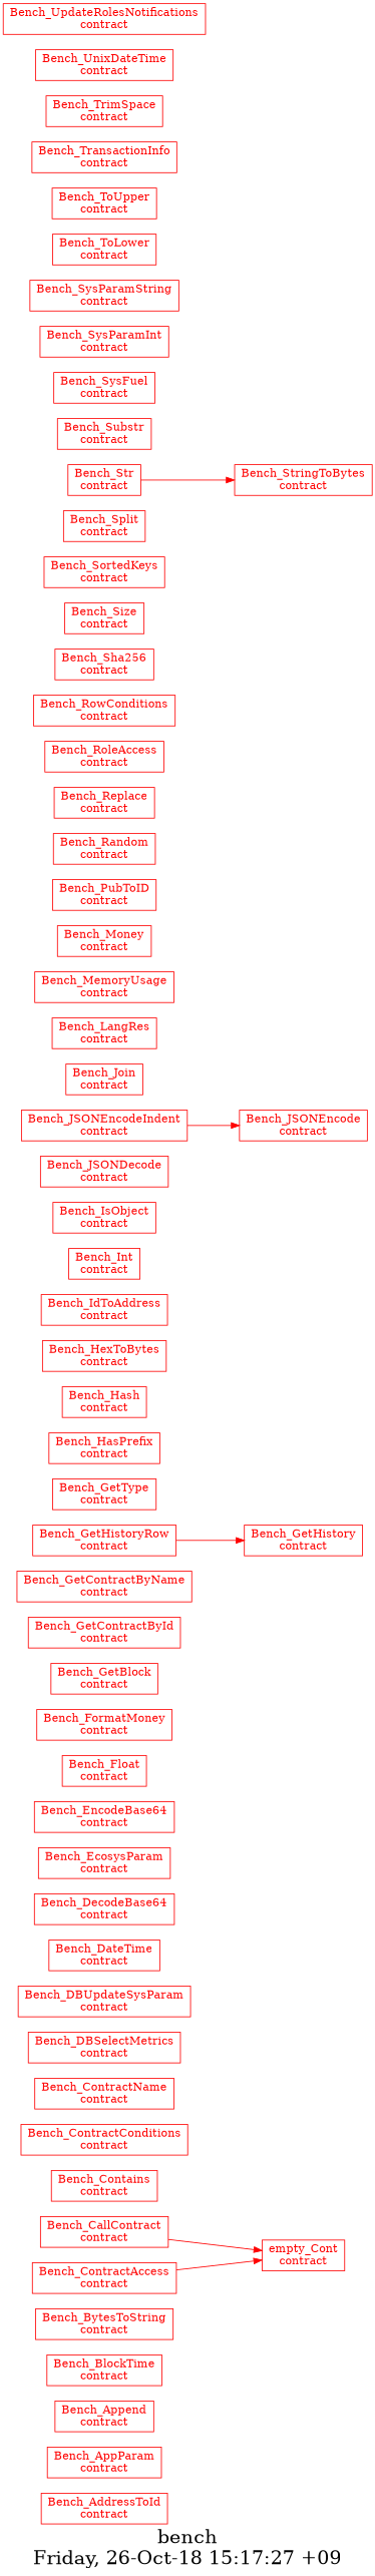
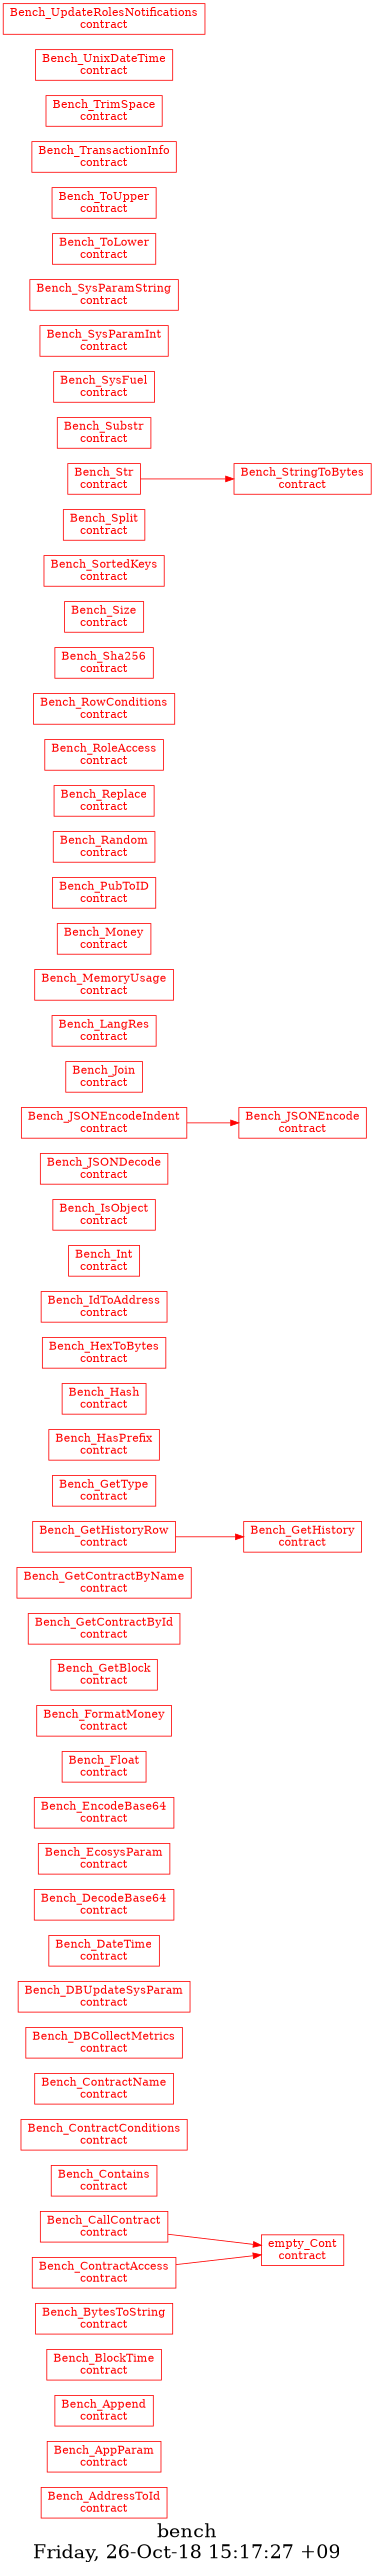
  digraph {
    fontsize=24
    label="bench\nFriday, 26-Oct-18 15:17:27 +09"
    nojustify=true
    ordering=out
    rankdir=LR
    node [color=red fontcolor=red group=contracts shape=record]
    edge [color=red]
    "Bench_AddressToId\ncontract"
    "Bench_AppParam\ncontract"
    "Bench_Append\ncontract"
    "Bench_BlockTime\ncontract"
    "Bench_BytesToString\ncontract"
    "Bench_CallContract\ncontract"
    "empty_Cont\ncontract"
    "Bench_Contains\ncontract"
    "Bench_ContractAccess\ncontract"
    "Bench_ContractConditions\ncontract"
    "Bench_ContractName\ncontract"
-   "Bench_DBSelectMetrics\ncontract"
+   "Bench_DBCollectMetrics\ncontract"
    "Bench_DBUpdateSysParam\ncontract"
    "Bench_DateTime\ncontract"
    "Bench_DecodeBase64\ncontract"
    "Bench_EcosysParam\ncontract"
    "Bench_EncodeBase64\ncontract"
    "Bench_Float\ncontract"
    "Bench_FormatMoney\ncontract"
    "Bench_GetBlock\ncontract"
    "Bench_GetContractById\ncontract"
    "Bench_GetContractByName\ncontract"
    "Bench_GetHistoryRow\ncontract"
    "Bench_GetHistory\ncontract"
    "Bench_GetType\ncontract"
    "Bench_HasPrefix\ncontract"
    "Bench_Hash\ncontract"
    "Bench_HexToBytes\ncontract"
    "Bench_IdToAddress\ncontract"
    "Bench_Int\ncontract"
    "Bench_IsObject\ncontract"
    "Bench_JSONDecode\ncontract"
    "Bench_JSONEncodeIndent\ncontract"
    "Bench_JSONEncode\ncontract"
    "Bench_Join\ncontract"
    "Bench_LangRes\ncontract"
    "Bench_MemoryUsage\ncontract"
    "Bench_Money\ncontract"
    "Bench_PubToID\ncontract"
    "Bench_Random\ncontract"
    "Bench_Replace\ncontract"
    "Bench_RoleAccess\ncontract"
    "Bench_RowConditions\ncontract"
    "Bench_Sha256\ncontract"
    "Bench_Size\ncontract"
    "Bench_SortedKeys\ncontract"
    "Bench_Split\ncontract"
    "Bench_Str\ncontract"
    "Bench_StringToBytes\ncontract"
    "Bench_Substr\ncontract"
    "Bench_SysFuel\ncontract"
    "Bench_SysParamInt\ncontract"
    "Bench_SysParamString\ncontract"
    "Bench_ToLower\ncontract"
    "Bench_ToUpper\ncontract"
    "Bench_TransactionInfo\ncontract"
    "Bench_TrimSpace\ncontract"
    "Bench_UnixDateTime\ncontract"
    "Bench_UpdateRolesNotifications\ncontract"
    "Bench_CallContract\ncontract" -> "empty_Cont\ncontract"
    "Bench_ContractAccess\ncontract" -> "empty_Cont\ncontract"
    "Bench_GetHistoryRow\ncontract" -> "Bench_GetHistory\ncontract"
    "Bench_JSONEncodeIndent\ncontract" -> "Bench_JSONEncode\ncontract"
    "Bench_Str\ncontract" -> "Bench_StringToBytes\ncontract"
  }
